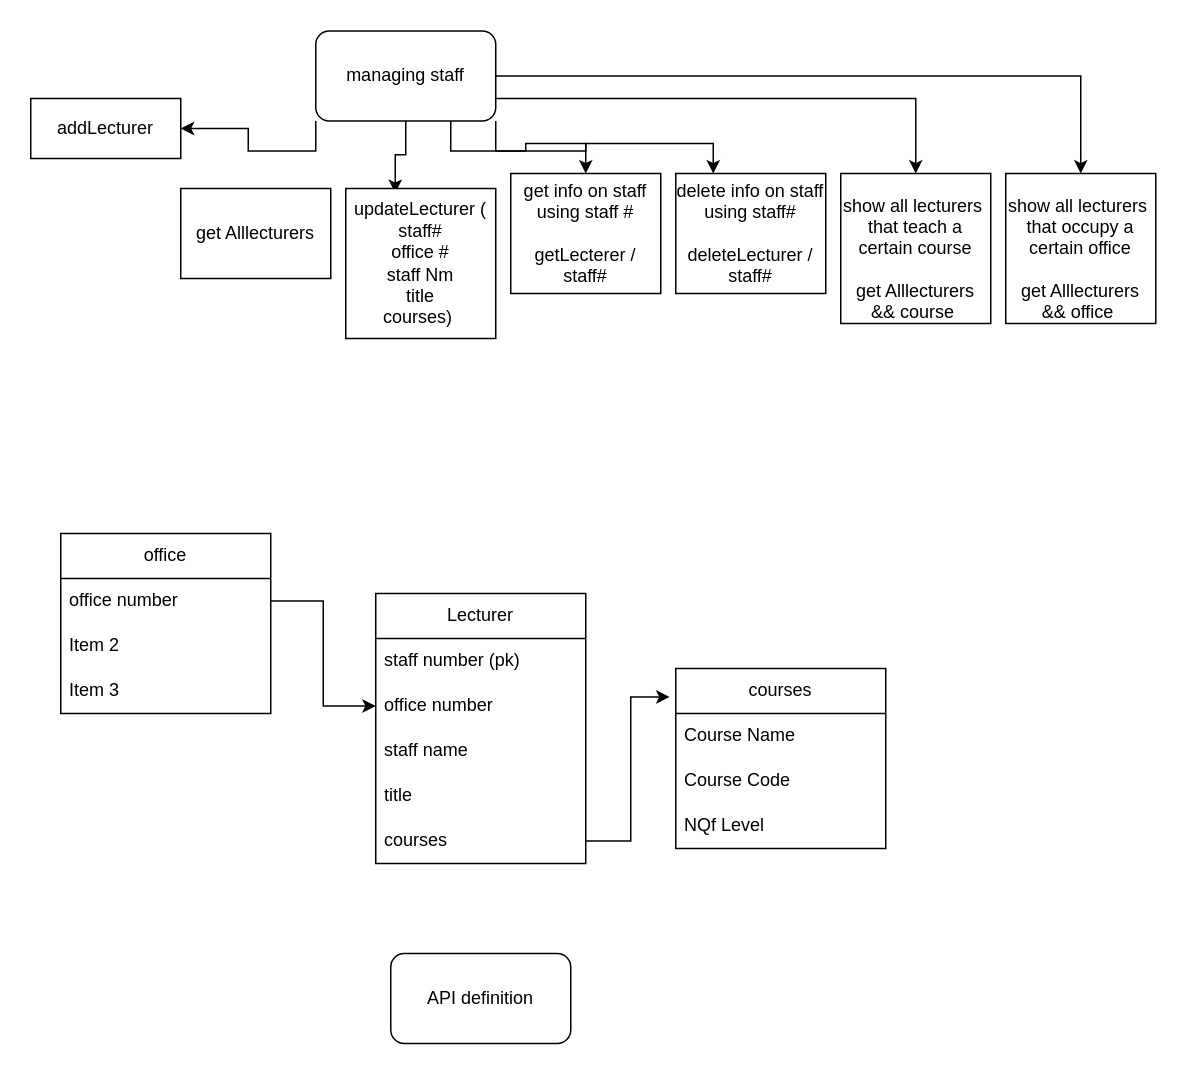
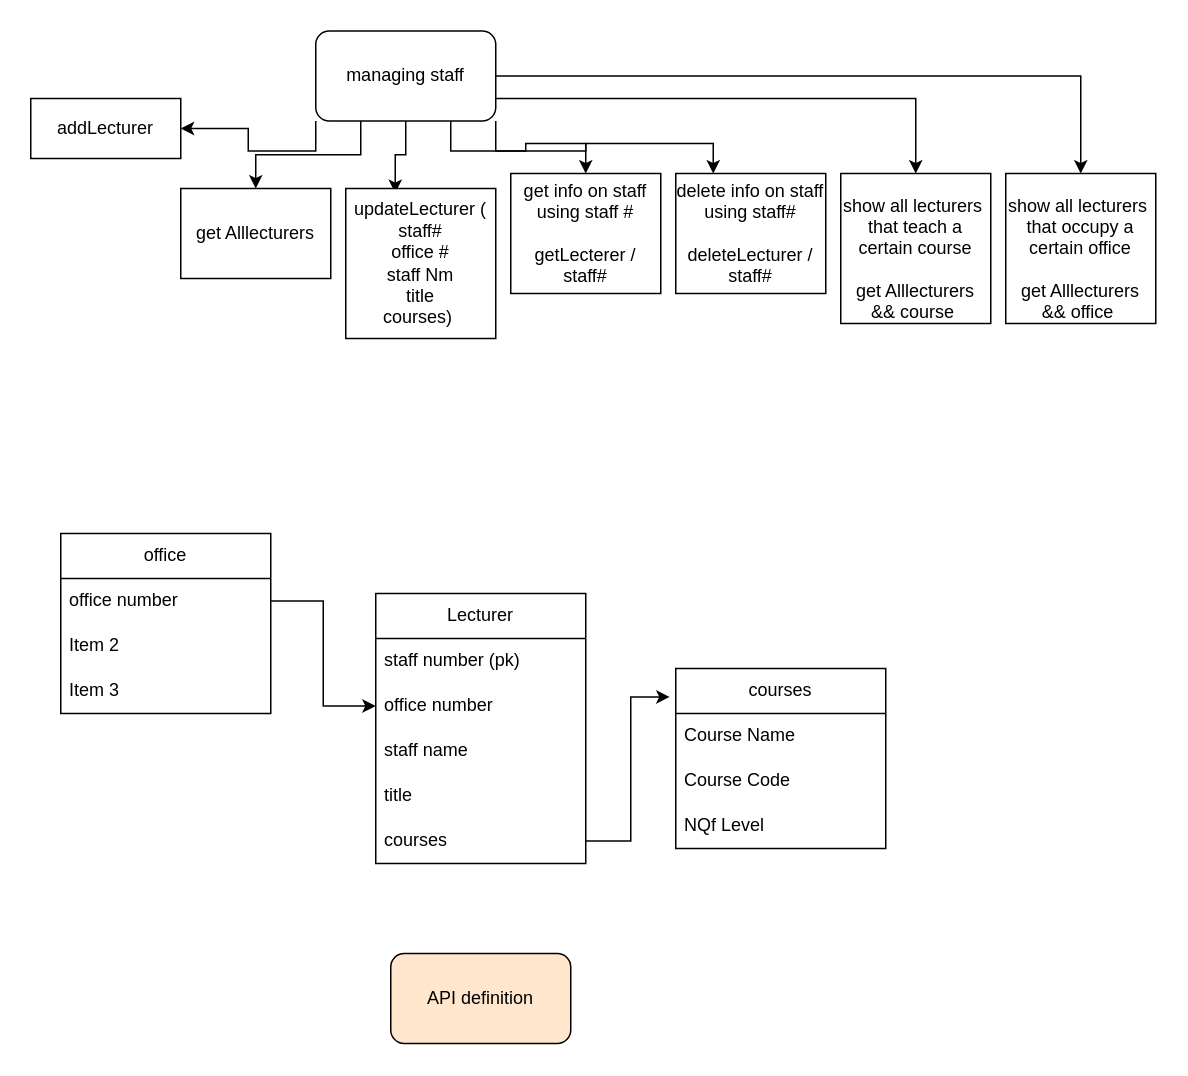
  <mxCell id="0" />
  <mxCell id="1" parent="0" />
  <mxCell id="2" style="edgeStyle=orthogonalEdgeStyle;rounded=0;orthogonalLoop=1;jettySize=auto;html=1;exitX=0;exitY=1;exitDx=0;exitDy=0;" edge="1" parent="1" source="9" target="24"><mxGeometry relative="1" as="geometry" /></mxCell>
+ <mxCell id="3" style="edgeStyle=orthogonalEdgeStyle;rounded=0;orthogonalLoop=1;jettySize=auto;html=1;exitX=0.25;exitY=1;exitDx=0;exitDy=0;" edge="1" parent="1" source="9" target="25"><mxGeometry relative="1" as="geometry" /></mxCell>
  <mxCell id="4" style="edgeStyle=orthogonalEdgeStyle;rounded=0;orthogonalLoop=1;jettySize=auto;html=1;exitX=0.5;exitY=1;exitDx=0;exitDy=0;entryX=0.33;entryY=0.03;entryDx=0;entryDy=0;entryPerimeter=0;" edge="1" parent="1" source="9" target="26"><mxGeometry relative="1" as="geometry" /></mxCell>
  <mxCell id="5" style="edgeStyle=orthogonalEdgeStyle;rounded=0;orthogonalLoop=1;jettySize=auto;html=1;exitX=0.75;exitY=1;exitDx=0;exitDy=0;" edge="1" parent="1" source="9" target="27"><mxGeometry relative="1" as="geometry" /></mxCell>
  <mxCell id="6" style="edgeStyle=orthogonalEdgeStyle;rounded=0;orthogonalLoop=1;jettySize=auto;html=1;exitX=1;exitY=1;exitDx=0;exitDy=0;entryX=0.25;entryY=0;entryDx=0;entryDy=0;" edge="1" parent="1" source="9" target="28"><mxGeometry relative="1" as="geometry" /></mxCell>
  <mxCell id="7" style="edgeStyle=orthogonalEdgeStyle;rounded=0;orthogonalLoop=1;jettySize=auto;html=1;exitX=1;exitY=0.75;exitDx=0;exitDy=0;" edge="1" parent="1" source="9" target="29"><mxGeometry relative="1" as="geometry" /></mxCell>
  <mxCell id="8" style="edgeStyle=orthogonalEdgeStyle;rounded=0;orthogonalLoop=1;jettySize=auto;html=1;entryX=0.5;entryY=0;entryDx=0;entryDy=0;" edge="1" parent="1" source="9" target="30"><mxGeometry relative="1" as="geometry" /></mxCell>
  <mxCell id="9" value="managing staff" style="rounded=1;whiteSpace=wrap;html=1;" parent="1" vertex="1"><mxGeometry x="210" y="20" width="120" height="60" as="geometry" /></mxCell>
  <mxCell id="10" value="Lecturer" style="swimlane;fontStyle=0;childLayout=stackLayout;horizontal=1;startSize=30;horizontalStack=0;resizeParent=1;resizeParentMax=0;resizeLast=0;collapsible=1;marginBottom=0;whiteSpace=wrap;html=1;" vertex="1" parent="1"><mxGeometry x="250" y="395" width="140" height="180" as="geometry" /></mxCell>
  <mxCell id="11" value="staff number (pk)" style="text;strokeColor=none;fillColor=none;align=left;verticalAlign=middle;spacingLeft=4;spacingRight=4;overflow=hidden;points=[[0,0.5],[1,0.5]];portConstraint=eastwest;rotatable=0;whiteSpace=wrap;html=1;" vertex="1" parent="10"><mxGeometry y="30" width="140" height="30" as="geometry" /></mxCell>
  <mxCell id="12" value="office number" style="text;strokeColor=none;fillColor=none;align=left;verticalAlign=middle;spacingLeft=4;spacingRight=4;overflow=hidden;points=[[0,0.5],[1,0.5]];portConstraint=eastwest;rotatable=0;whiteSpace=wrap;html=1;" vertex="1" parent="10"><mxGeometry y="60" width="140" height="30" as="geometry" /></mxCell>
  <mxCell id="13" value="staff name" style="text;strokeColor=none;fillColor=none;align=left;verticalAlign=middle;spacingLeft=4;spacingRight=4;overflow=hidden;points=[[0,0.5],[1,0.5]];portConstraint=eastwest;rotatable=0;whiteSpace=wrap;html=1;" vertex="1" parent="10"><mxGeometry y="90" width="140" height="30" as="geometry" /></mxCell>
  <mxCell id="14" value="title" style="text;strokeColor=none;fillColor=none;align=left;verticalAlign=middle;spacingLeft=4;spacingRight=4;overflow=hidden;points=[[0,0.5],[1,0.5]];portConstraint=eastwest;rotatable=0;whiteSpace=wrap;html=1;" vertex="1" parent="10"><mxGeometry y="120" width="140" height="30" as="geometry" /></mxCell>
  <mxCell id="15" value="courses" style="text;strokeColor=none;fillColor=none;align=left;verticalAlign=middle;spacingLeft=4;spacingRight=4;overflow=hidden;points=[[0,0.5],[1,0.5]];portConstraint=eastwest;rotatable=0;whiteSpace=wrap;html=1;" vertex="1" parent="10"><mxGeometry y="150" width="140" height="30" as="geometry" /></mxCell>
  <mxCell id="16" value="office" style="swimlane;fontStyle=0;childLayout=stackLayout;horizontal=1;startSize=30;horizontalStack=0;resizeParent=1;resizeParentMax=0;resizeLast=0;collapsible=1;marginBottom=0;whiteSpace=wrap;html=1;" vertex="1" parent="1"><mxGeometry x="40" y="355" width="140" height="120" as="geometry" /></mxCell>
  <mxCell id="17" value="office number" style="text;strokeColor=none;fillColor=none;align=left;verticalAlign=middle;spacingLeft=4;spacingRight=4;overflow=hidden;points=[[0,0.5],[1,0.5]];portConstraint=eastwest;rotatable=0;whiteSpace=wrap;html=1;" vertex="1" parent="16"><mxGeometry y="30" width="140" height="30" as="geometry" /></mxCell>
  <mxCell id="18" value="Item 2" style="text;strokeColor=none;fillColor=none;align=left;verticalAlign=middle;spacingLeft=4;spacingRight=4;overflow=hidden;points=[[0,0.5],[1,0.5]];portConstraint=eastwest;rotatable=0;whiteSpace=wrap;html=1;" vertex="1" parent="16"><mxGeometry y="60" width="140" height="30" as="geometry" /></mxCell>
  <mxCell id="19" value="Item 3" style="text;strokeColor=none;fillColor=none;align=left;verticalAlign=middle;spacingLeft=4;spacingRight=4;overflow=hidden;points=[[0,0.5],[1,0.5]];portConstraint=eastwest;rotatable=0;whiteSpace=wrap;html=1;" vertex="1" parent="16"><mxGeometry y="90" width="140" height="30" as="geometry" /></mxCell>
  <mxCell id="20" value="courses" style="swimlane;fontStyle=0;childLayout=stackLayout;horizontal=1;startSize=30;horizontalStack=0;resizeParent=1;resizeParentMax=0;resizeLast=0;collapsible=1;marginBottom=0;whiteSpace=wrap;html=1;" vertex="1" parent="1"><mxGeometry x="450" y="445" width="140" height="120" as="geometry" /></mxCell>
  <mxCell id="21" value="Course Name" style="text;strokeColor=none;fillColor=none;align=left;verticalAlign=middle;spacingLeft=4;spacingRight=4;overflow=hidden;points=[[0,0.5],[1,0.5]];portConstraint=eastwest;rotatable=0;whiteSpace=wrap;html=1;" vertex="1" parent="20"><mxGeometry y="30" width="140" height="30" as="geometry" /></mxCell>
  <mxCell id="22" value="Course Code" style="text;strokeColor=none;fillColor=none;align=left;verticalAlign=middle;spacingLeft=4;spacingRight=4;overflow=hidden;points=[[0,0.5],[1,0.5]];portConstraint=eastwest;rotatable=0;whiteSpace=wrap;html=1;" vertex="1" parent="20"><mxGeometry y="60" width="140" height="30" as="geometry" /></mxCell>
  <mxCell id="23" value="NQf Level" style="text;strokeColor=none;fillColor=none;align=left;verticalAlign=middle;spacingLeft=4;spacingRight=4;overflow=hidden;points=[[0,0.5],[1,0.5]];portConstraint=eastwest;rotatable=0;whiteSpace=wrap;html=1;" vertex="1" parent="20"><mxGeometry y="90" width="140" height="30" as="geometry" /></mxCell>
  <mxCell id="24" value="addLecturer" style="rounded=0;whiteSpace=wrap;html=1;" vertex="1" parent="1"><mxGeometry x="20" y="65" width="100" height="40" as="geometry" /></mxCell>
  <mxCell id="25" value="get Alllecturers" style="rounded=0;whiteSpace=wrap;html=1;" vertex="1" parent="1"><mxGeometry x="120" y="125" width="100" height="60" as="geometry" /></mxCell>
  <mxCell id="26" value="updateLecturer (&lt;br&gt;staff#&lt;br&gt;office #&lt;br&gt;staff Nm&lt;br&gt;title&lt;br&gt;courses)&amp;nbsp;" style="rounded=0;whiteSpace=wrap;html=1;" vertex="1" parent="1"><mxGeometry x="230" y="125" width="100" height="100" as="geometry" /></mxCell>
  <mxCell id="27" value="get info on staff using staff #&lt;br&gt;&lt;br&gt;getLecterer / staff#" style="rounded=0;whiteSpace=wrap;html=1;" vertex="1" parent="1"><mxGeometry x="340" y="115" width="100" height="80" as="geometry" /></mxCell>
  <mxCell id="28" value="delete info on staff using staff#&lt;br&gt;&lt;br&gt;deleteLecturer /&lt;br&gt;staff#" style="rounded=0;whiteSpace=wrap;html=1;" vertex="1" parent="1"><mxGeometry x="450" y="115" width="100" height="80" as="geometry" /></mxCell>
  <mxCell id="29" value="&lt;br&gt;show all lecturers&amp;nbsp; that teach a certain course&lt;br&gt;&lt;br&gt;get Alllecturers &amp;amp;&amp;amp; course&amp;nbsp;" style="rounded=0;whiteSpace=wrap;html=1;" vertex="1" parent="1"><mxGeometry x="560" y="115" width="100" height="100" as="geometry" /></mxCell>
  <mxCell id="30" value="&lt;br&gt;show all lecturers&amp;nbsp; that occupy a certain office&lt;br&gt;&lt;br&gt;get Alllecturers &amp;amp;&amp;amp; office&amp;nbsp;" style="rounded=0;whiteSpace=wrap;html=1;" vertex="1" parent="1"><mxGeometry x="670" y="115" width="100" height="100" as="geometry" /></mxCell>
- <mxCell id="31" value="API definition" style="rounded=1;whiteSpace=wrap;html=1;" vertex="1" parent="1"><mxGeometry x="260" y="635" width="120" height="60" as="geometry" /></mxCell>
+ <mxCell id="31" value="API definition" style="rounded=1;whiteSpace=wrap;html=1;fillColor=#ffe6cc;" vertex="1" parent="1"><mxGeometry x="260" y="635" width="120" height="60" as="geometry" /></mxCell>
  <mxCell id="32" style="edgeStyle=orthogonalEdgeStyle;rounded=0;orthogonalLoop=1;jettySize=auto;html=1;" edge="1" parent="1" source="17" target="12"><mxGeometry relative="1" as="geometry" /></mxCell>
  <mxCell id="33" style="edgeStyle=orthogonalEdgeStyle;rounded=0;orthogonalLoop=1;jettySize=auto;html=1;entryX=-0.029;entryY=0.158;entryDx=0;entryDy=0;entryPerimeter=0;" edge="1" parent="1" source="15" target="20"><mxGeometry relative="1" as="geometry" /></mxCell>
